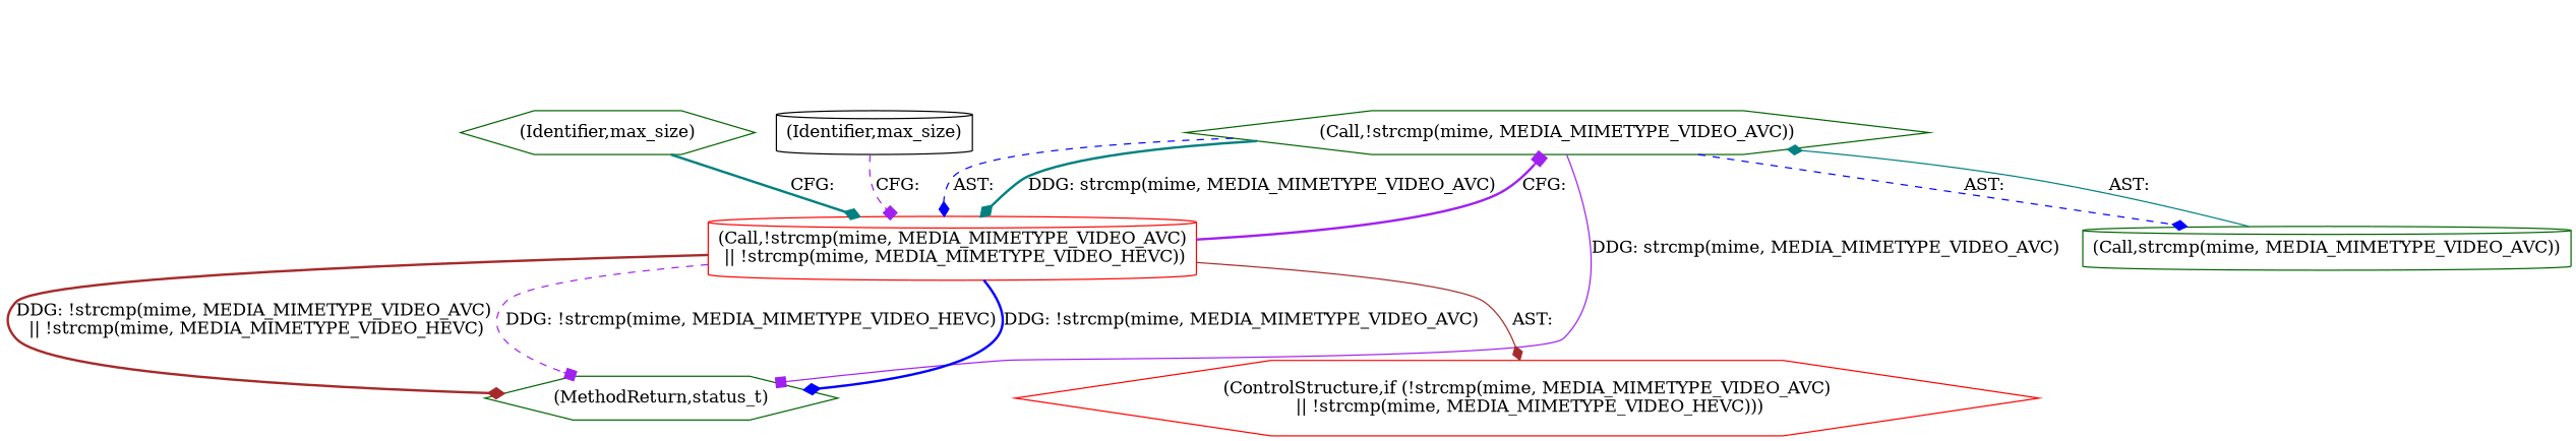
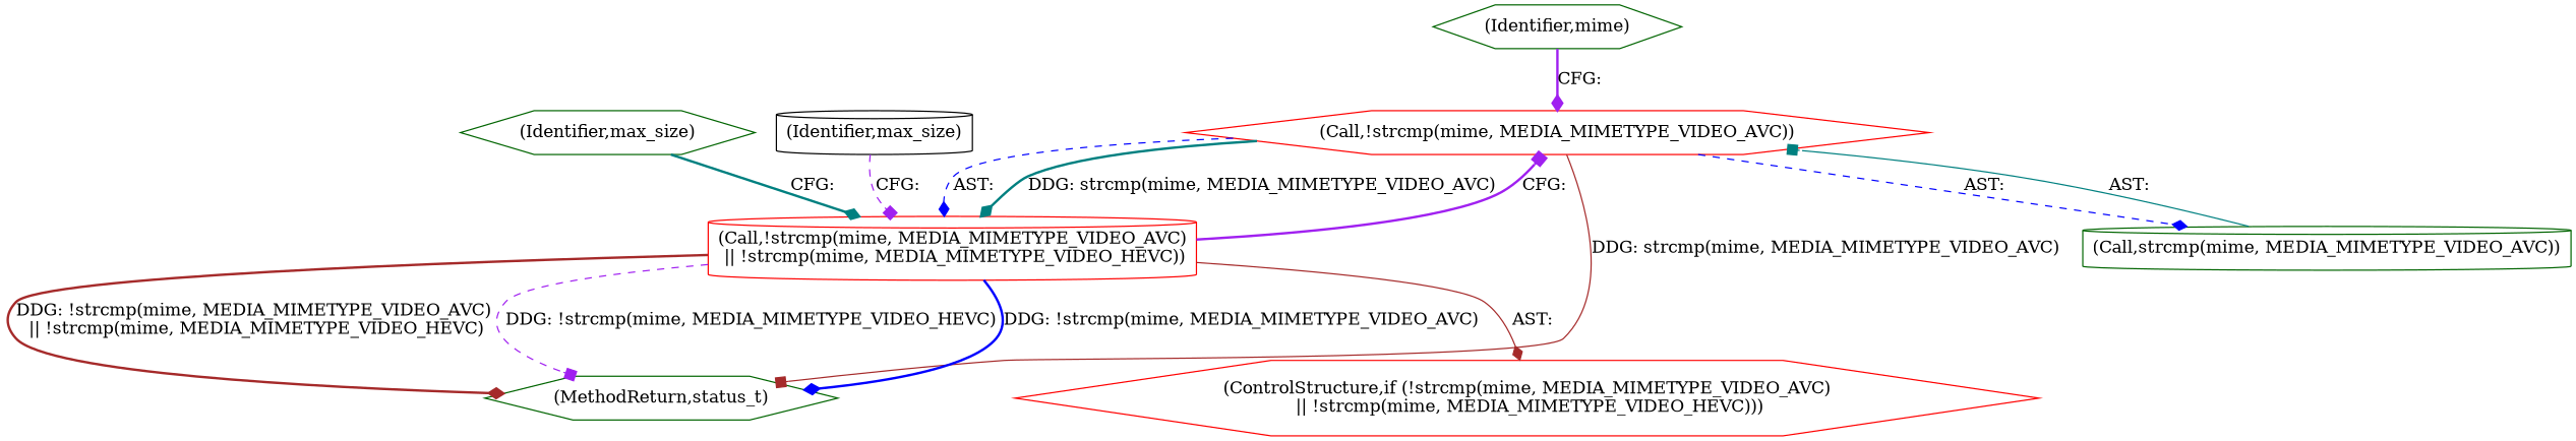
  digraph {
    node [color=darkgreen shape=hexagon]
    edge [arrowhead=diamond color=purple style=bold]
-   n1 [label="(Call,!strcmp(mime, MEDIA_MIMETYPE_VIDEO_AVC))"]
+   n1 [color=red label="(Call,!strcmp(mime, MEDIA_MIMETYPE_VIDEO_AVC))"]
    n2 [color=red label="(Call,!strcmp(mime, MEDIA_MIMETYPE_VIDEO_AVC)\n || !strcmp(mime, MEDIA_MIMETYPE_VIDEO_HEVC))" shape=cylinder]
    n3 [label="(MethodReturn,status_t)"]
    n4 [label="(Call,strcmp(mime, MEDIA_MIMETYPE_VIDEO_AVC))" shape=cylinder]
    n5 [color=red label="(ControlStructure,if (!strcmp(mime, MEDIA_MIMETYPE_VIDEO_AVC)\n || !strcmp(mime, MEDIA_MIMETYPE_VIDEO_HEVC)))"]
    n6 [label="(Identifier,max_size)"]
+   n7 [label="(Identifier,mime)"]
    n8 [color=black label="(Identifier,max_size)" shape=cylinder]
    n1 -> n2 [color=blue label="AST: " style=dashed]
    n1 -> n2 [color=teal label="DDG: strcmp(mime, MEDIA_MIMETYPE_VIDEO_AVC)"]
-   n1 -> n3 [arrowhead=box label="DDG: strcmp(mime, MEDIA_MIMETYPE_VIDEO_AVC)" style=solid]
+   n1 -> n3 [arrowhead=box color=brown label="DDG: strcmp(mime, MEDIA_MIMETYPE_VIDEO_AVC)" style=solid]
    n1 -> n4 [color=blue label="AST: " style=dashed]
    n2 -> n1 [arrowhead=box label="CFG: "]
    n2 -> n3 [arrowhead=box label="DDG: !strcmp(mime, MEDIA_MIMETYPE_VIDEO_HEVC)" style=dashed]
    n2 -> n3 [color=blue label="DDG: !strcmp(mime, MEDIA_MIMETYPE_VIDEO_AVC)"]
    n2 -> n3 [color=brown label="DDG: !strcmp(mime, MEDIA_MIMETYPE_VIDEO_AVC)\n || !strcmp(mime, MEDIA_MIMETYPE_VIDEO_HEVC)"]
    n2 -> n5 [color=brown label="AST: " style=solid]
-   n4 -> n1 [color=teal label="AST: " style=solid]
+   n4 -> n1 [arrowhead=box color=teal label="AST: " style=solid]
    n6 -> n2 [color=teal label="CFG: "]
+   n7 -> n1 [label="CFG: "]
    n8 -> n2 [arrowhead=box label="CFG: " style=dashed]
  }
